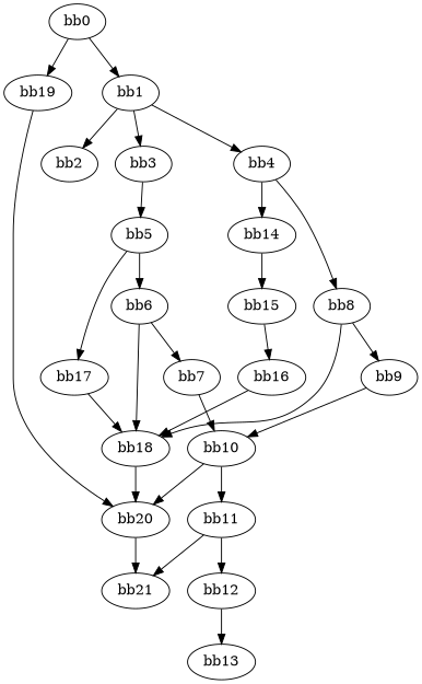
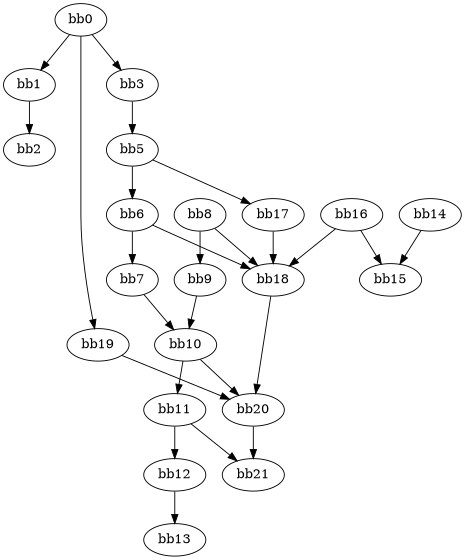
  digraph {
    n1 [label="bb0\l"]
    n2 [label="bb1\l"]
    n3 [label="bb19\l"]
    n4 [label="bb2\l"]
    n5 [label="bb3\l"]
-   n6 [label="bb4\l"]
    n7 [label="bb20\l"]
    n8 [label="bb5\l"]
    n9 [label="bb8\l"]
    n10 [label="bb14\l"]
    n11 [label="bb6\l"]
    n12 [label="bb17\l"]
    n13 [label="bb18\l"]
    n14 [label="bb9\l"]
    n15 [label="bb15\l"]
    n16 [label="bb7\l"]
    n17 [label="bb10\l"]
    n18 [label="bb11\l"]
    n19 [label="bb12\l"]
    n20 [label="bb21\l"]
    n21 [label="bb13\l"]
    n22 [label="bb16\l"]
    n1 -> n2
    n1 -> n3
    n2 -> n4
-   n2 -> n5
-   n2 -> n6
+   n1 -> n5
    n3 -> n7
    n5 -> n8
-   n6 -> n9
-   n6 -> n10
    n7 -> n20
    n8 -> n11
    n8 -> n12
    n9 -> n13
    n9 -> n14
    n10 -> n15
    n11 -> n13
    n11 -> n16
    n12 -> n13
    n13 -> n7
    n14 -> n17
-   n15 -> n22
+   n22 -> n15
    n16 -> n17
    n17 -> n7
    n17 -> n18
    n18 -> n19
    n18 -> n20
    n19 -> n21
    n22 -> n13
  }
